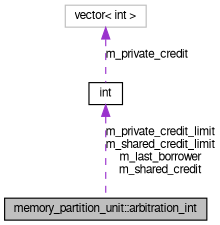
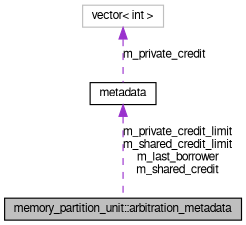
  digraph {
    node [color=black fontname=FreeSans fontsize=10 shape=record]
    edge [color=darkorchid3 dir=back fontname=FreeSans fontsize=10 labelfontname=FreeSans labelfontsize=10 style=dashed]
-   n1 [fillcolor=grey75 fontcolor=black height=0.2 label="memory_partition_unit::arbitration_int" style=filled width=0.4]
+   n1 [fillcolor=grey75 fontcolor=black height=0.2 label="memory_partition_unit::arbitration_metadata" style=filled width=0.4]
    n2 [color=grey75 height=0.2 label="vector\< int \>" width=0.4]
-   n3 [height=0.2 label=int width=0.4]
+   n3 [height=0.2 label=metadata width=0.4]
    n2 -> n3 [label=m_private_credit]
    n3 -> n1 [label="m_private_credit_limit\nm_shared_credit_limit\nm_last_borrower\nm_shared_credit"]
  }
